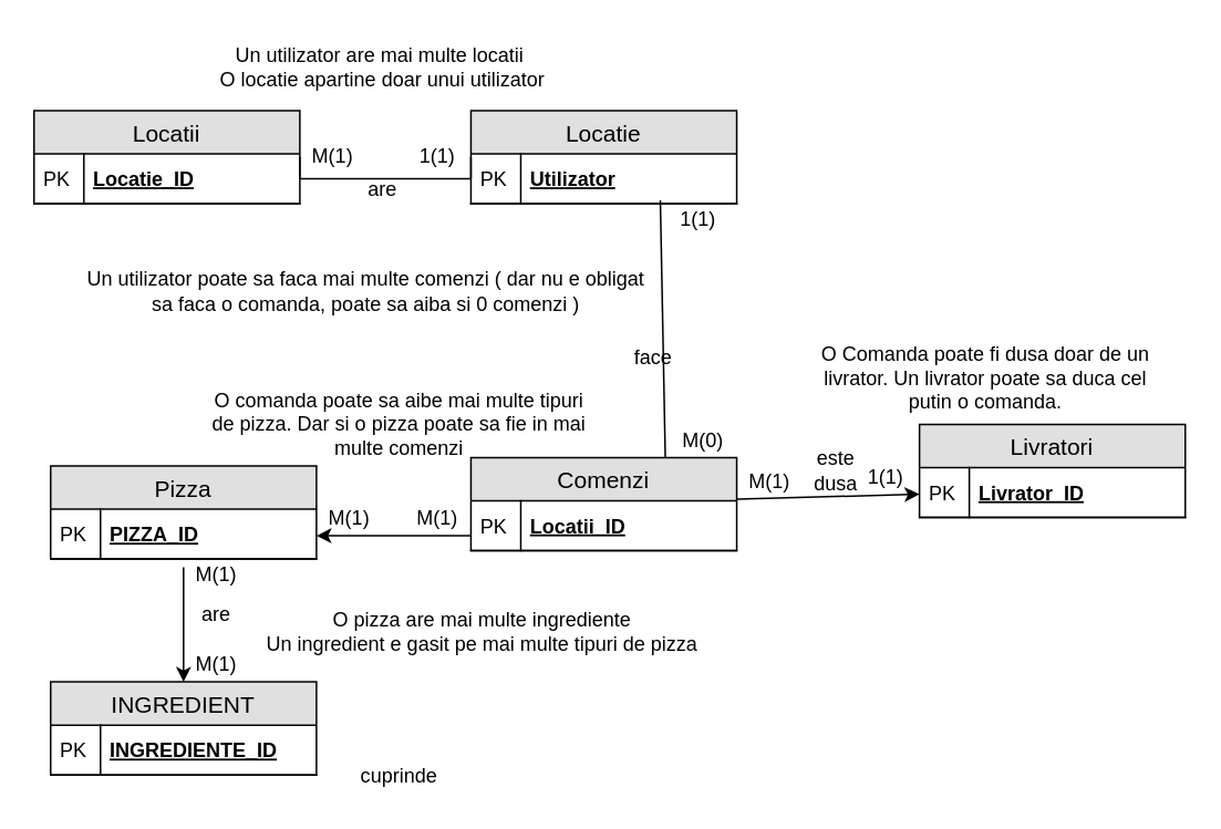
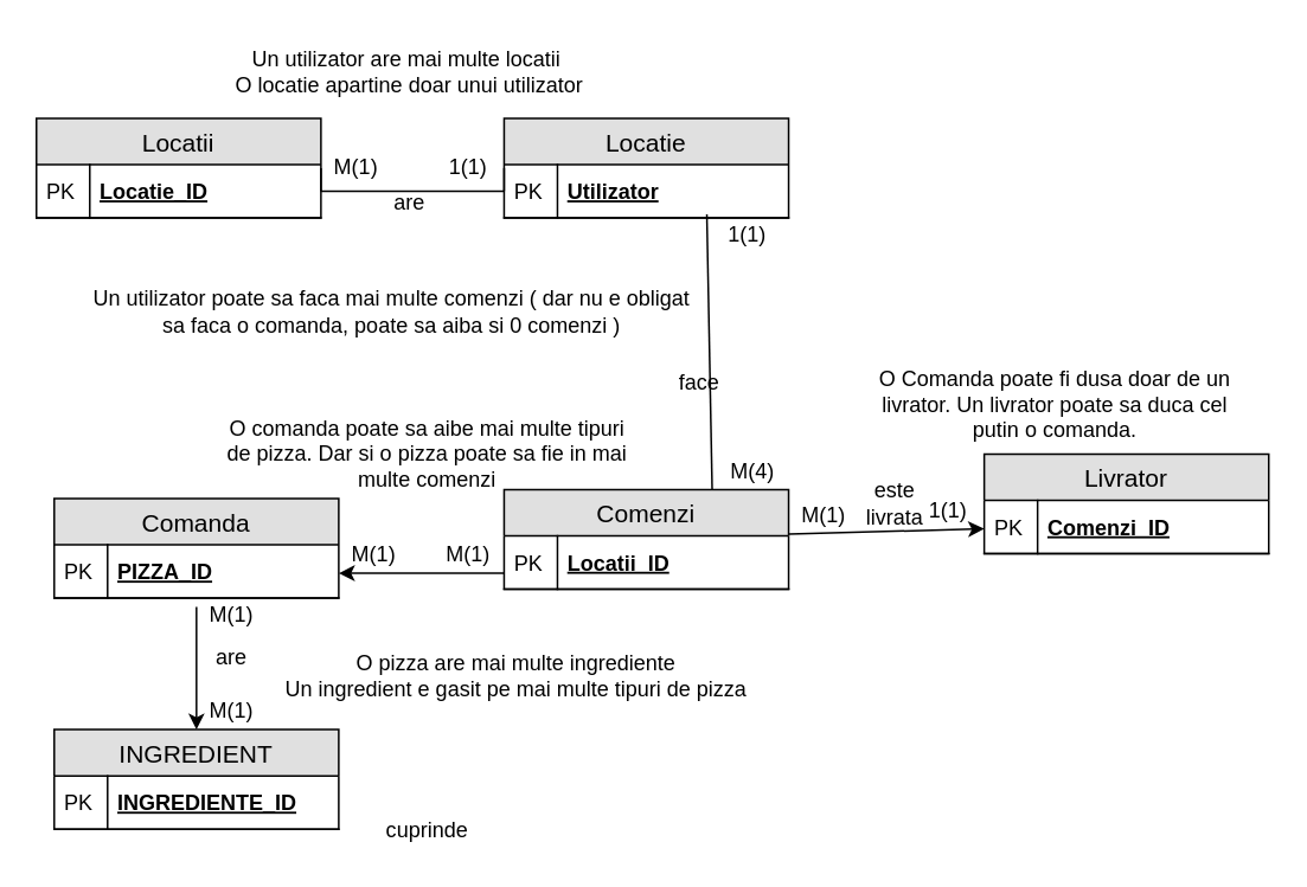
  <mxCell id="0" />
  <mxCell id="1" parent="0" />
  <mxCell id="2" value="Locatii" style="swimlane;fontStyle=0;childLayout=stackLayout;horizontal=1;startSize=26;fillColor=#e0e0e0;horizontalStack=0;resizeParent=1;resizeParentMax=0;resizeLast=0;collapsible=1;marginBottom=0;swimlaneFillColor=#ffffff;align=center;fontSize=14;" parent="1" vertex="1"><mxGeometry x="20" y="66" width="160" height="56" as="geometry" /></mxCell>
  <mxCell id="3" value="Locatie_ID" style="shape=partialRectangle;top=0;left=0;right=0;bottom=1;align=left;verticalAlign=middle;fillColor=none;spacingLeft=34;spacingRight=4;overflow=hidden;rotatable=0;points=[[0,0.5],[1,0.5]];portConstraint=eastwest;dropTarget=0;fontStyle=5;fontSize=12;" parent="2" vertex="1"><mxGeometry y="26" width="160" height="30" as="geometry" /></mxCell>
  <mxCell id="4" value="PK" style="shape=partialRectangle;top=0;left=0;bottom=0;fillColor=none;align=left;verticalAlign=middle;spacingLeft=4;spacingRight=4;overflow=hidden;rotatable=0;points=[];portConstraint=eastwest;part=1;fontSize=12;" parent="3" vertex="1" connectable="0"><mxGeometry width="30" height="30" as="geometry" /></mxCell>
  <mxCell id="5" value="Locatie" style="swimlane;fontStyle=0;childLayout=stackLayout;horizontal=1;startSize=26;fillColor=#e0e0e0;horizontalStack=0;resizeParent=1;resizeParentMax=0;resizeLast=0;collapsible=1;marginBottom=0;swimlaneFillColor=#ffffff;align=center;fontSize=14;" parent="1" vertex="1"><mxGeometry x="283" y="66" width="160" height="56" as="geometry" /></mxCell>
  <mxCell id="6" value="Utilizator" style="shape=partialRectangle;top=0;left=0;right=0;bottom=1;align=left;verticalAlign=middle;fillColor=none;spacingLeft=34;spacingRight=4;overflow=hidden;rotatable=0;points=[[0,0.5],[1,0.5]];portConstraint=eastwest;dropTarget=0;fontStyle=5;fontSize=12;" parent="5" vertex="1"><mxGeometry y="26" width="160" height="30" as="geometry" /></mxCell>
  <mxCell id="7" value="PK" style="shape=partialRectangle;top=0;left=0;bottom=0;fillColor=none;align=left;verticalAlign=middle;spacingLeft=4;spacingRight=4;overflow=hidden;rotatable=0;points=[];portConstraint=eastwest;part=1;fontSize=12;" parent="6" vertex="1" connectable="0"><mxGeometry width="30" height="30" as="geometry" /></mxCell>
  <mxCell id="8" value="" style="endArrow=none;html=1;rounded=0;exitX=1;exitY=0.5;exitDx=0;exitDy=0;entryX=0;entryY=0.5;entryDx=0;entryDy=0;" parent="1" source="11" target="6" edge="1"><mxGeometry relative="1" as="geometry"><mxPoint x="150" y="190" as="sourcePoint" /><mxPoint x="310" y="190" as="targetPoint" /></mxGeometry></mxCell>
  <mxCell id="9" value="M(1)" style="text;html=1;strokeColor=none;fillColor=none;align=center;verticalAlign=middle;whiteSpace=wrap;rounded=0;" parent="1" vertex="1"><mxGeometry x="180" y="84" width="40" height="20" as="geometry" /></mxCell>
  <mxCell id="10" value="" style="endArrow=none;html=1;rounded=0;exitX=1;exitY=0.5;exitDx=0;exitDy=0;entryX=0;entryY=0.5;entryDx=0;entryDy=0;" parent="1" source="3" target="9" edge="1"><mxGeometry relative="1" as="geometry"><mxPoint x="180" y="107" as="sourcePoint" /><mxPoint x="283" y="107" as="targetPoint" /></mxGeometry></mxCell>
  <mxCell id="11" value="1(1)" style="text;html=1;strokeColor=none;fillColor=none;align=center;verticalAlign=middle;whiteSpace=wrap;rounded=0;" parent="1" vertex="1"><mxGeometry x="243" y="84" width="40" height="20" as="geometry" /></mxCell>
  <mxCell id="12" value="are" style="text;html=1;strokeColor=none;fillColor=none;align=center;verticalAlign=middle;whiteSpace=wrap;rounded=0;" parent="1" vertex="1"><mxGeometry x="210" y="104" width="40" height="20" as="geometry" /></mxCell>
  <mxCell id="13" value="Un utilizator are mai multe locatii&amp;nbsp;&lt;br&gt;O locatie apartine doar unui utilizator" style="text;html=1;strokeColor=none;fillColor=none;align=center;verticalAlign=middle;whiteSpace=wrap;rounded=0;" parent="1" vertex="1"><mxGeometry x="110" y="20" width="240" height="40" as="geometry" /></mxCell>
  <mxCell id="14" value="Comenzi" style="swimlane;fontStyle=0;childLayout=stackLayout;horizontal=1;startSize=26;fillColor=#e0e0e0;horizontalStack=0;resizeParent=1;resizeParentMax=0;resizeLast=0;collapsible=1;marginBottom=0;swimlaneFillColor=#ffffff;align=center;fontSize=14;" parent="1" vertex="1"><mxGeometry x="283" y="275" width="160" height="56" as="geometry" /></mxCell>
  <mxCell id="15" value="Locatii_ID" style="shape=partialRectangle;top=0;left=0;right=0;bottom=1;align=left;verticalAlign=middle;fillColor=none;spacingLeft=34;spacingRight=4;overflow=hidden;rotatable=0;points=[[0,0.5],[1,0.5]];portConstraint=eastwest;dropTarget=0;fontStyle=5;fontSize=12;" parent="14" vertex="1"><mxGeometry y="26" width="160" height="30" as="geometry" /></mxCell>
  <mxCell id="16" value="PK" style="shape=partialRectangle;top=0;left=0;bottom=0;fillColor=none;align=left;verticalAlign=middle;spacingLeft=4;spacingRight=4;overflow=hidden;rotatable=0;points=[];portConstraint=eastwest;part=1;fontSize=12;" parent="15" vertex="1" connectable="0"><mxGeometry width="30" height="30" as="geometry" /></mxCell>
  <mxCell id="17" value="1(1)" style="text;html=1;strokeColor=none;fillColor=none;align=center;verticalAlign=middle;whiteSpace=wrap;rounded=0;" parent="1" vertex="1"><mxGeometry x="400" y="122" width="40" height="20" as="geometry" /></mxCell>
- <mxCell id="18" value="M(0)" style="text;html=1;strokeColor=none;fillColor=none;align=center;verticalAlign=middle;whiteSpace=wrap;rounded=0;" parent="1" vertex="1"><mxGeometry x="403" y="255" width="40" height="20" as="geometry" /></mxCell>
+ <mxCell id="18" value="M(4)" style="text;html=1;strokeColor=none;fillColor=none;align=center;verticalAlign=middle;whiteSpace=wrap;rounded=0;" parent="1" vertex="1"><mxGeometry x="403" y="255" width="40" height="20" as="geometry" /></mxCell>
  <mxCell id="19" value="Un utilizator poate sa faca mai multe comenzi ( dar nu e obligat sa faca o comanda, poate sa aiba si 0 comenzi )" style="text;html=1;strokeColor=none;fillColor=none;align=center;verticalAlign=middle;whiteSpace=wrap;rounded=0;" parent="1" vertex="1"><mxGeometry x="50" y="160" width="340" height="30" as="geometry" /></mxCell>
- <mxCell id="20" value="Pizza" style="swimlane;fontStyle=0;childLayout=stackLayout;horizontal=1;startSize=26;fillColor=#e0e0e0;horizontalStack=0;resizeParent=1;resizeParentMax=0;resizeLast=0;collapsible=1;marginBottom=0;swimlaneFillColor=#ffffff;align=center;fontSize=14;" parent="1" vertex="1"><mxGeometry x="30" y="280" width="160" height="56" as="geometry" /></mxCell>
+ <mxCell id="20" value="Comanda" style="swimlane;fontStyle=0;childLayout=stackLayout;horizontal=1;startSize=26;fillColor=#e0e0e0;horizontalStack=0;resizeParent=1;resizeParentMax=0;resizeLast=0;collapsible=1;marginBottom=0;swimlaneFillColor=#ffffff;align=center;fontSize=14;" parent="1" vertex="1"><mxGeometry x="30" y="280" width="160" height="56" as="geometry" /></mxCell>
  <mxCell id="21" value="PIZZA_ID" style="shape=partialRectangle;top=0;left=0;right=0;bottom=1;align=left;verticalAlign=middle;fillColor=none;spacingLeft=34;spacingRight=4;overflow=hidden;rotatable=0;points=[[0,0.5],[1,0.5]];portConstraint=eastwest;dropTarget=0;fontStyle=5;fontSize=12;" parent="20" vertex="1"><mxGeometry y="26" width="160" height="30" as="geometry" /></mxCell>
  <mxCell id="22" value="PK" style="shape=partialRectangle;top=0;left=0;bottom=0;fillColor=none;align=left;verticalAlign=middle;spacingLeft=4;spacingRight=4;overflow=hidden;rotatable=0;points=[];portConstraint=eastwest;part=1;fontSize=12;" parent="21" vertex="1" connectable="0"><mxGeometry width="30" height="30" as="geometry" /></mxCell>
  <mxCell id="23" value="" style="endArrow=classic;html=1;exitX=1;exitY=1;exitDx=0;exitDy=0;entryX=0;entryY=1;entryDx=0;entryDy=0;" parent="1" source="24" target="25" edge="1"><mxGeometry width="50" height="50" relative="1" as="geometry"><mxPoint x="282.68" y="291.8" as="sourcePoint" /><mxPoint x="70" y="350" as="targetPoint" /></mxGeometry></mxCell>
  <mxCell id="24" value="M(1)" style="text;html=1;strokeColor=none;fillColor=none;align=center;verticalAlign=middle;whiteSpace=wrap;rounded=0;" parent="1" vertex="1"><mxGeometry x="243" y="302" width="40" height="20" as="geometry" /></mxCell>
  <mxCell id="25" value="M(1)" style="text;html=1;strokeColor=none;fillColor=none;align=center;verticalAlign=middle;whiteSpace=wrap;rounded=0;" parent="1" vertex="1"><mxGeometry x="190" y="302" width="40" height="20" as="geometry" /></mxCell>
  <mxCell id="26" value="cuprinde" style="text;html=1;strokeColor=none;fillColor=none;align=center;verticalAlign=middle;whiteSpace=wrap;rounded=0;" parent="1" vertex="1"><mxGeometry x="220" y="457" width="40" height="20" as="geometry" /></mxCell>
  <mxCell id="27" value="O comanda poate sa aibe mai multe tipuri de pizza. Dar si o pizza poate sa fie in mai multe comenzi" style="text;html=1;strokeColor=none;fillColor=none;align=center;verticalAlign=middle;whiteSpace=wrap;rounded=0;" parent="1" vertex="1"><mxGeometry x="120" y="230" width="240" height="50" as="geometry" /></mxCell>
- <mxCell id="28" value="Livratori" style="swimlane;fontStyle=0;childLayout=stackLayout;horizontal=1;startSize=26;fillColor=#e0e0e0;horizontalStack=0;resizeParent=1;resizeParentMax=0;resizeLast=0;collapsible=1;marginBottom=0;swimlaneFillColor=#ffffff;align=center;fontSize=14;" parent="1" vertex="1"><mxGeometry x="553" y="255" width="160" height="56" as="geometry" /></mxCell>
- <mxCell id="29" value="Livrator_ID" style="shape=partialRectangle;top=0;left=0;right=0;bottom=1;align=left;verticalAlign=middle;fillColor=none;spacingLeft=34;spacingRight=4;overflow=hidden;rotatable=0;points=[[0,0.5],[1,0.5]];portConstraint=eastwest;dropTarget=0;fontStyle=5;fontSize=12;" parent="28" vertex="1"><mxGeometry y="26" width="160" height="30" as="geometry" /></mxCell>
+ <mxCell id="28" value="Livrator" style="swimlane;fontStyle=0;childLayout=stackLayout;horizontal=1;startSize=26;fillColor=#e0e0e0;horizontalStack=0;resizeParent=1;resizeParentMax=0;resizeLast=0;collapsible=1;marginBottom=0;swimlaneFillColor=#ffffff;align=center;fontSize=14;" parent="1" vertex="1"><mxGeometry x="553" y="255" width="160" height="56" as="geometry" /></mxCell>
+ <mxCell id="29" value="Comenzi_ID" style="shape=partialRectangle;top=0;left=0;right=0;bottom=1;align=left;verticalAlign=middle;fillColor=none;spacingLeft=34;spacingRight=4;overflow=hidden;rotatable=0;points=[[0,0.5],[1,0.5]];portConstraint=eastwest;dropTarget=0;fontStyle=5;fontSize=12;" parent="28" vertex="1"><mxGeometry y="26" width="160" height="30" as="geometry" /></mxCell>
  <mxCell id="30" value="PK" style="shape=partialRectangle;top=0;left=0;bottom=0;fillColor=none;align=left;verticalAlign=middle;spacingLeft=4;spacingRight=4;overflow=hidden;rotatable=0;points=[];portConstraint=eastwest;part=1;fontSize=12;" parent="29" vertex="1" connectable="0"><mxGeometry width="30" height="30" as="geometry" /></mxCell>
  <mxCell id="31" value="" style="endArrow=classic;html=1;exitX=0;exitY=1;exitDx=0;exitDy=0;entryX=1;entryY=1;entryDx=0;entryDy=0;" parent="1" source="33" target="32" edge="1"><mxGeometry width="50" height="50" relative="1" as="geometry"><mxPoint x="220" y="430" as="sourcePoint" /><mxPoint x="570" y="420" as="targetPoint" /></mxGeometry></mxCell>
  <mxCell id="32" value="1(1)" style="text;html=1;strokeColor=none;fillColor=none;align=center;verticalAlign=middle;whiteSpace=wrap;rounded=0;" parent="1" vertex="1"><mxGeometry x="513" y="277" width="40" height="20" as="geometry" /></mxCell>
  <mxCell id="33" value="M(1)" style="text;html=1;strokeColor=none;fillColor=none;align=center;verticalAlign=middle;whiteSpace=wrap;rounded=0;" parent="1" vertex="1"><mxGeometry x="443" y="280" width="40" height="20" as="geometry" /></mxCell>
- <mxCell id="34" value="este dusa" style="text;html=1;strokeColor=none;fillColor=none;align=center;verticalAlign=middle;whiteSpace=wrap;rounded=0;" parent="1" vertex="1"><mxGeometry x="483" y="273" width="40" height="20" as="geometry" /></mxCell>
+ <mxCell id="34" value="este livrata" style="text;html=1;strokeColor=none;fillColor=none;align=center;verticalAlign=middle;whiteSpace=wrap;rounded=0;" parent="1" vertex="1"><mxGeometry x="483" y="273" width="40" height="20" as="geometry" /></mxCell>
  <mxCell id="35" value="&lt;br&gt;O Comanda poate fi dusa doar de un livrator. Un livrator poate sa duca cel putin o comanda.&lt;br&gt;" style="text;html=1;strokeColor=none;fillColor=none;align=center;verticalAlign=middle;whiteSpace=wrap;rounded=0;" parent="1" vertex="1"><mxGeometry x="483" y="190" width="220" height="60" as="geometry" /></mxCell>
  <mxCell id="36" value="INGREDIENT" style="swimlane;fontStyle=0;childLayout=stackLayout;horizontal=1;startSize=26;fillColor=#e0e0e0;horizontalStack=0;resizeParent=1;resizeParentMax=0;resizeLast=0;collapsible=1;marginBottom=0;swimlaneFillColor=#ffffff;align=center;fontSize=14;" parent="1" vertex="1"><mxGeometry x="30" y="410" width="160" height="56" as="geometry" /></mxCell>
  <mxCell id="37" value="INGREDIENTE_ID" style="shape=partialRectangle;top=0;left=0;right=0;bottom=1;align=left;verticalAlign=middle;fillColor=none;spacingLeft=34;spacingRight=4;overflow=hidden;rotatable=0;points=[[0,0.5],[1,0.5]];portConstraint=eastwest;dropTarget=0;fontStyle=5;fontSize=12;" parent="36" vertex="1"><mxGeometry y="26" width="160" height="30" as="geometry" /></mxCell>
  <mxCell id="38" value="PK" style="shape=partialRectangle;top=0;left=0;bottom=0;fillColor=none;align=left;verticalAlign=middle;spacingLeft=4;spacingRight=4;overflow=hidden;rotatable=0;points=[];portConstraint=eastwest;part=1;fontSize=12;" parent="37" vertex="1" connectable="0"><mxGeometry width="30" height="30" as="geometry" /></mxCell>
  <mxCell id="39" value="" style="endArrow=classic;html=1;entryX=0.5;entryY=0;entryDx=0;entryDy=0;" parent="1" target="36" edge="1"><mxGeometry width="50" height="50" relative="1" as="geometry"><mxPoint x="110" y="341" as="sourcePoint" /><mxPoint x="20" y="360" as="targetPoint" /></mxGeometry></mxCell>
  <mxCell id="40" value="M(1)" style="text;html=1;strokeColor=none;fillColor=none;align=center;verticalAlign=middle;whiteSpace=wrap;rounded=0;" parent="1" vertex="1"><mxGeometry x="110" y="336" width="40" height="20" as="geometry" /></mxCell>
  <mxCell id="41" value="M(1)" style="text;html=1;strokeColor=none;fillColor=none;align=center;verticalAlign=middle;whiteSpace=wrap;rounded=0;" parent="1" vertex="1"><mxGeometry x="110" y="390" width="40" height="20" as="geometry" /></mxCell>
  <mxCell id="42" value="are" style="text;html=1;strokeColor=none;fillColor=none;align=center;verticalAlign=middle;whiteSpace=wrap;rounded=0;" parent="1" vertex="1"><mxGeometry x="110" y="360" width="40" height="20" as="geometry" /></mxCell>
  <mxCell id="43" value="O pizza are mai multe ingrediente&lt;br&gt;Un ingredient e gasit pe mai multe tipuri de pizza" style="text;html=1;strokeColor=none;fillColor=none;align=center;verticalAlign=middle;whiteSpace=wrap;rounded=0;" parent="1" vertex="1"><mxGeometry x="150" y="350" width="280" height="60" as="geometry" /></mxCell>
  <mxCell id="44" value="face" style="text;html=1;strokeColor=none;fillColor=none;align=center;verticalAlign=middle;whiteSpace=wrap;rounded=0;" vertex="1" parent="1"><mxGeometry x="373" y="205" width="40" height="20" as="geometry" /></mxCell>
  <mxCell id="45" value="" style="endArrow=none;html=1;exitX=0;exitY=0.5;exitDx=0;exitDy=0;" edge="1" parent="1" source="6"><mxGeometry width="50" height="50" relative="1" as="geometry"><mxPoint x="190" y="140" as="sourcePoint" /><mxPoint x="180" y="107" as="targetPoint" /></mxGeometry></mxCell>
  <mxCell id="46" value="" style="endArrow=none;html=1;" edge="1" parent="1"><mxGeometry width="50" height="50" relative="1" as="geometry"><mxPoint x="400" y="275" as="sourcePoint" /><mxPoint x="397" y="120" as="targetPoint" /></mxGeometry></mxCell>
